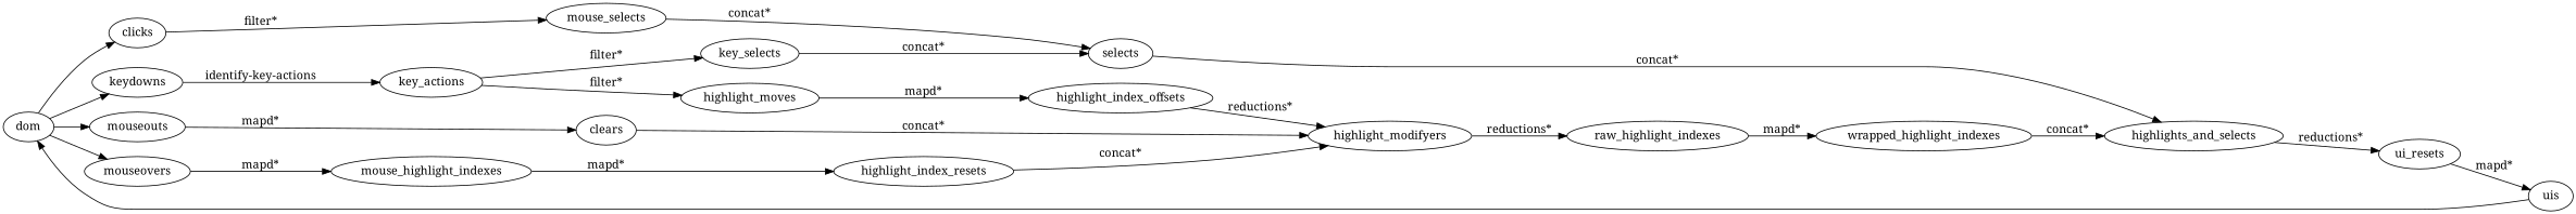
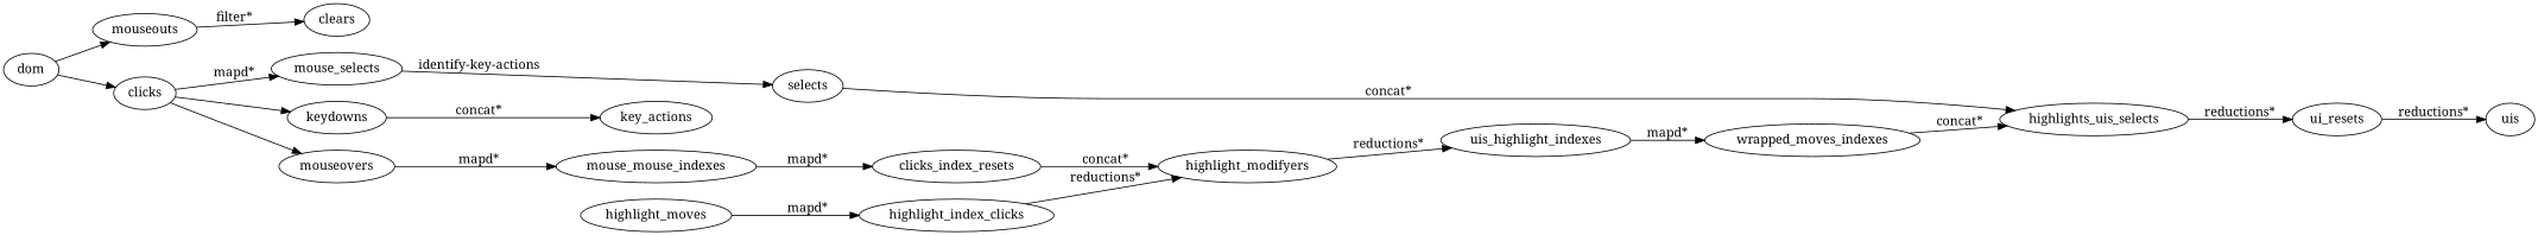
  digraph {
    fontname="Noto Serif"
    rankdir=LR
    node [fontname="Noto Serif"]
    edge [fontname="Noto Serif"]
    dom
    keydowns
    mouseovers
    mouseouts
    clicks
    key_actions
-   mouse_highlight_indexes
+   mouse_highlight_indexes [label=mouse_mouse_indexes]
    clears
    mouse_selects
-   key_selects
    highlight_moves
-   highlight_index_resets
+   highlight_index_resets [label=clicks_index_resets]
    highlight_modifyers
    selects
-   highlight_index_offsets
-   highlights_and_selects
+   highlight_index_offsets [label=highlight_index_clicks]
+   highlights_and_selects [label=highlights_uis_selects]
    n17 [label=ui_resets]
-   raw_highlight_indexes
-   wrapped_highlight_indexes
+   raw_highlight_indexes [label=uis_highlight_indexes]
+   wrapped_highlight_indexes [label=wrapped_moves_indexes]
    uis
-   dom -> keydowns
-   dom -> mouseovers
+   clicks -> keydowns
+   clicks -> mouseovers
    dom -> mouseouts
    dom -> clicks
-   keydowns -> key_actions [label="identify-key-actions"]
+   keydowns -> key_actions [label="concat*"]
    mouseovers -> mouse_highlight_indexes [label="mapd*"]
-   mouseouts -> clears [label="mapd*"]
-   clicks -> mouse_selects [label="filter*"]
-   key_actions -> key_selects [label="filter*"]
-   key_actions -> highlight_moves [label="filter*"]
+   mouseouts -> clears [label="filter*"]
+   clicks -> mouse_selects [label="mapd*"]
    mouse_highlight_indexes -> highlight_index_resets [label="mapd*"]
-   clears -> highlight_modifyers [label="concat*"]
-   mouse_selects -> selects [label="concat*"]
-   key_selects -> selects [label="concat*"]
+   mouse_selects -> selects [label="identify-key-actions"]
    highlight_moves -> highlight_index_offsets [label="mapd*"]
    highlight_index_resets -> highlight_modifyers [label="concat*"]
    highlight_modifyers -> raw_highlight_indexes [label="reductions*"]
    selects -> highlights_and_selects [label="concat*"]
    highlight_index_offsets -> highlight_modifyers [label="reductions*"]
    highlights_and_selects -> n17 [label="reductions*"]
-   n17 -> uis [label="mapd*"]
+   n17 -> uis [label="reductions*"]
    raw_highlight_indexes -> wrapped_highlight_indexes [label="mapd*"]
    wrapped_highlight_indexes -> highlights_and_selects [label="concat*"]
-   uis -> dom
  }
